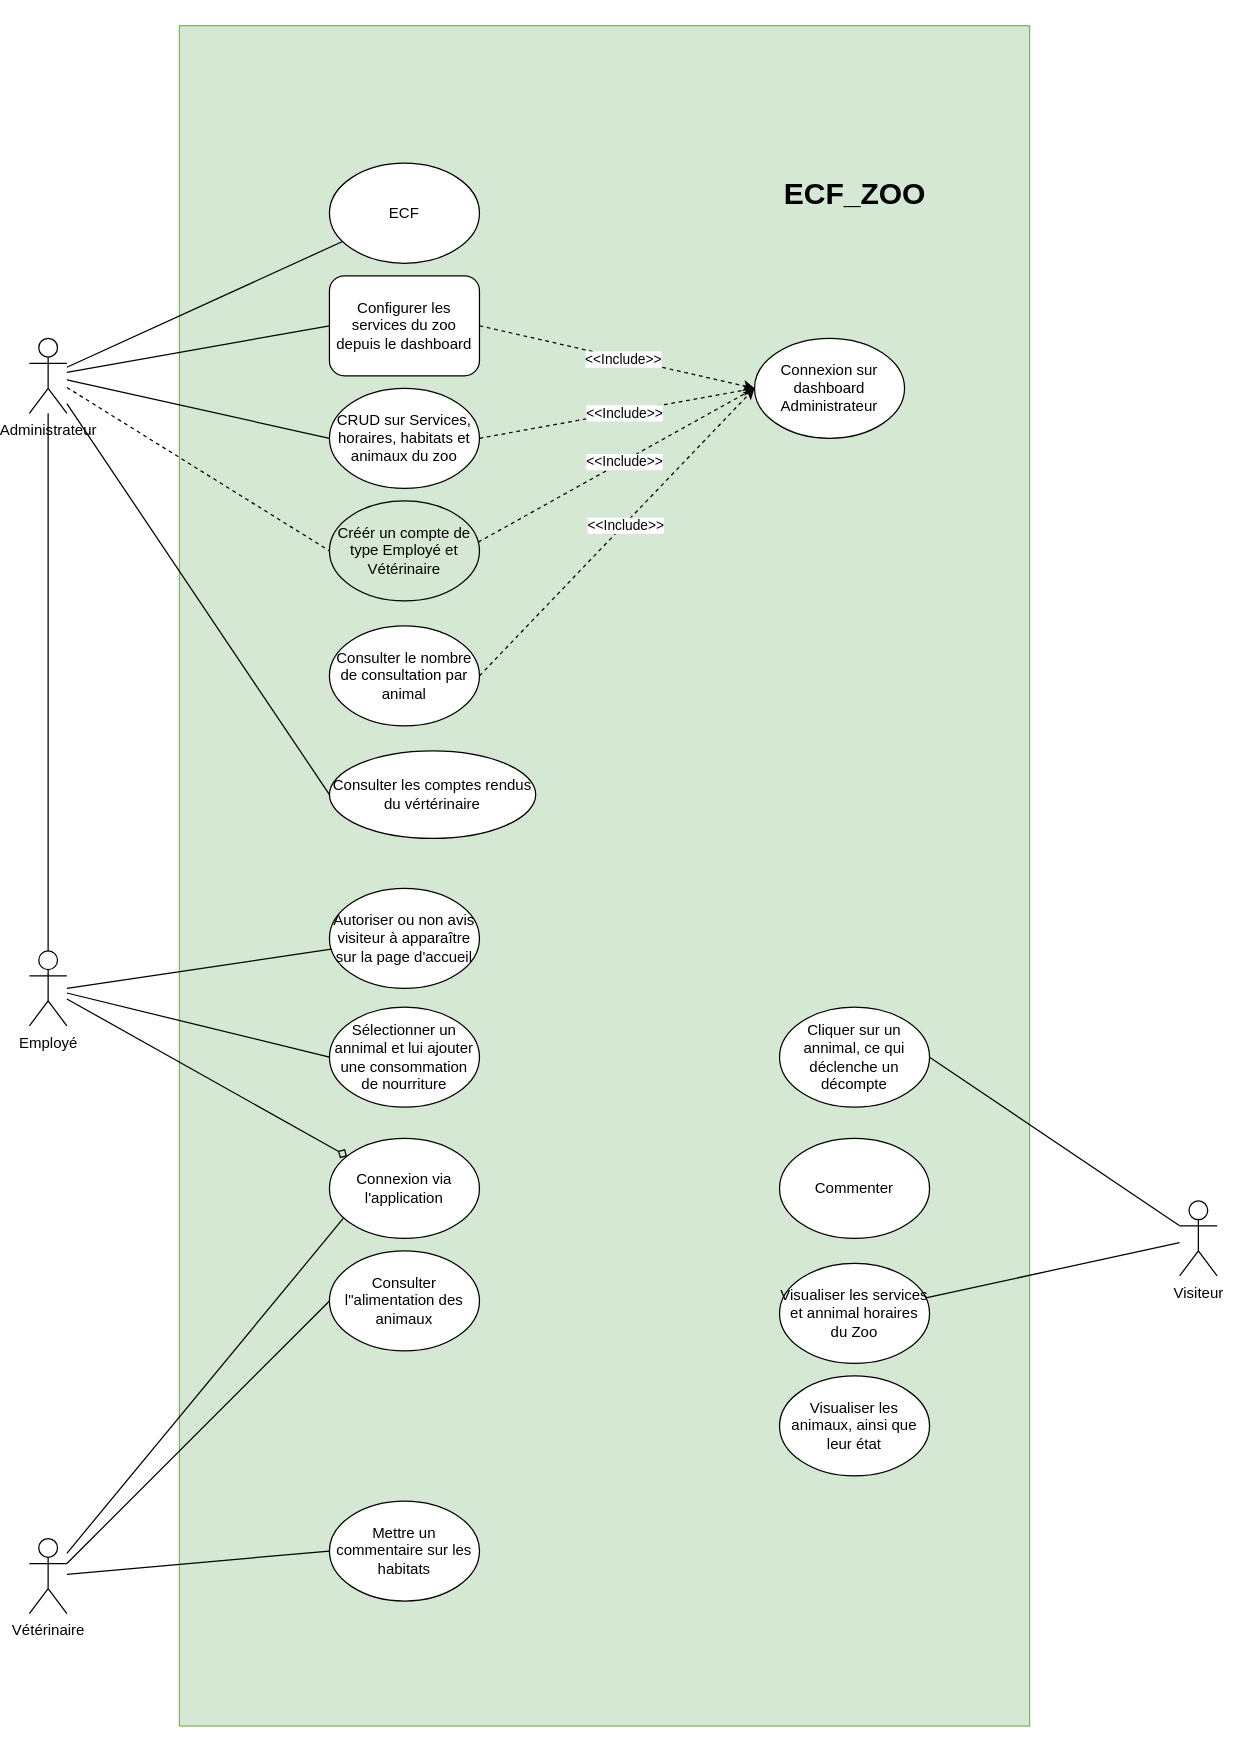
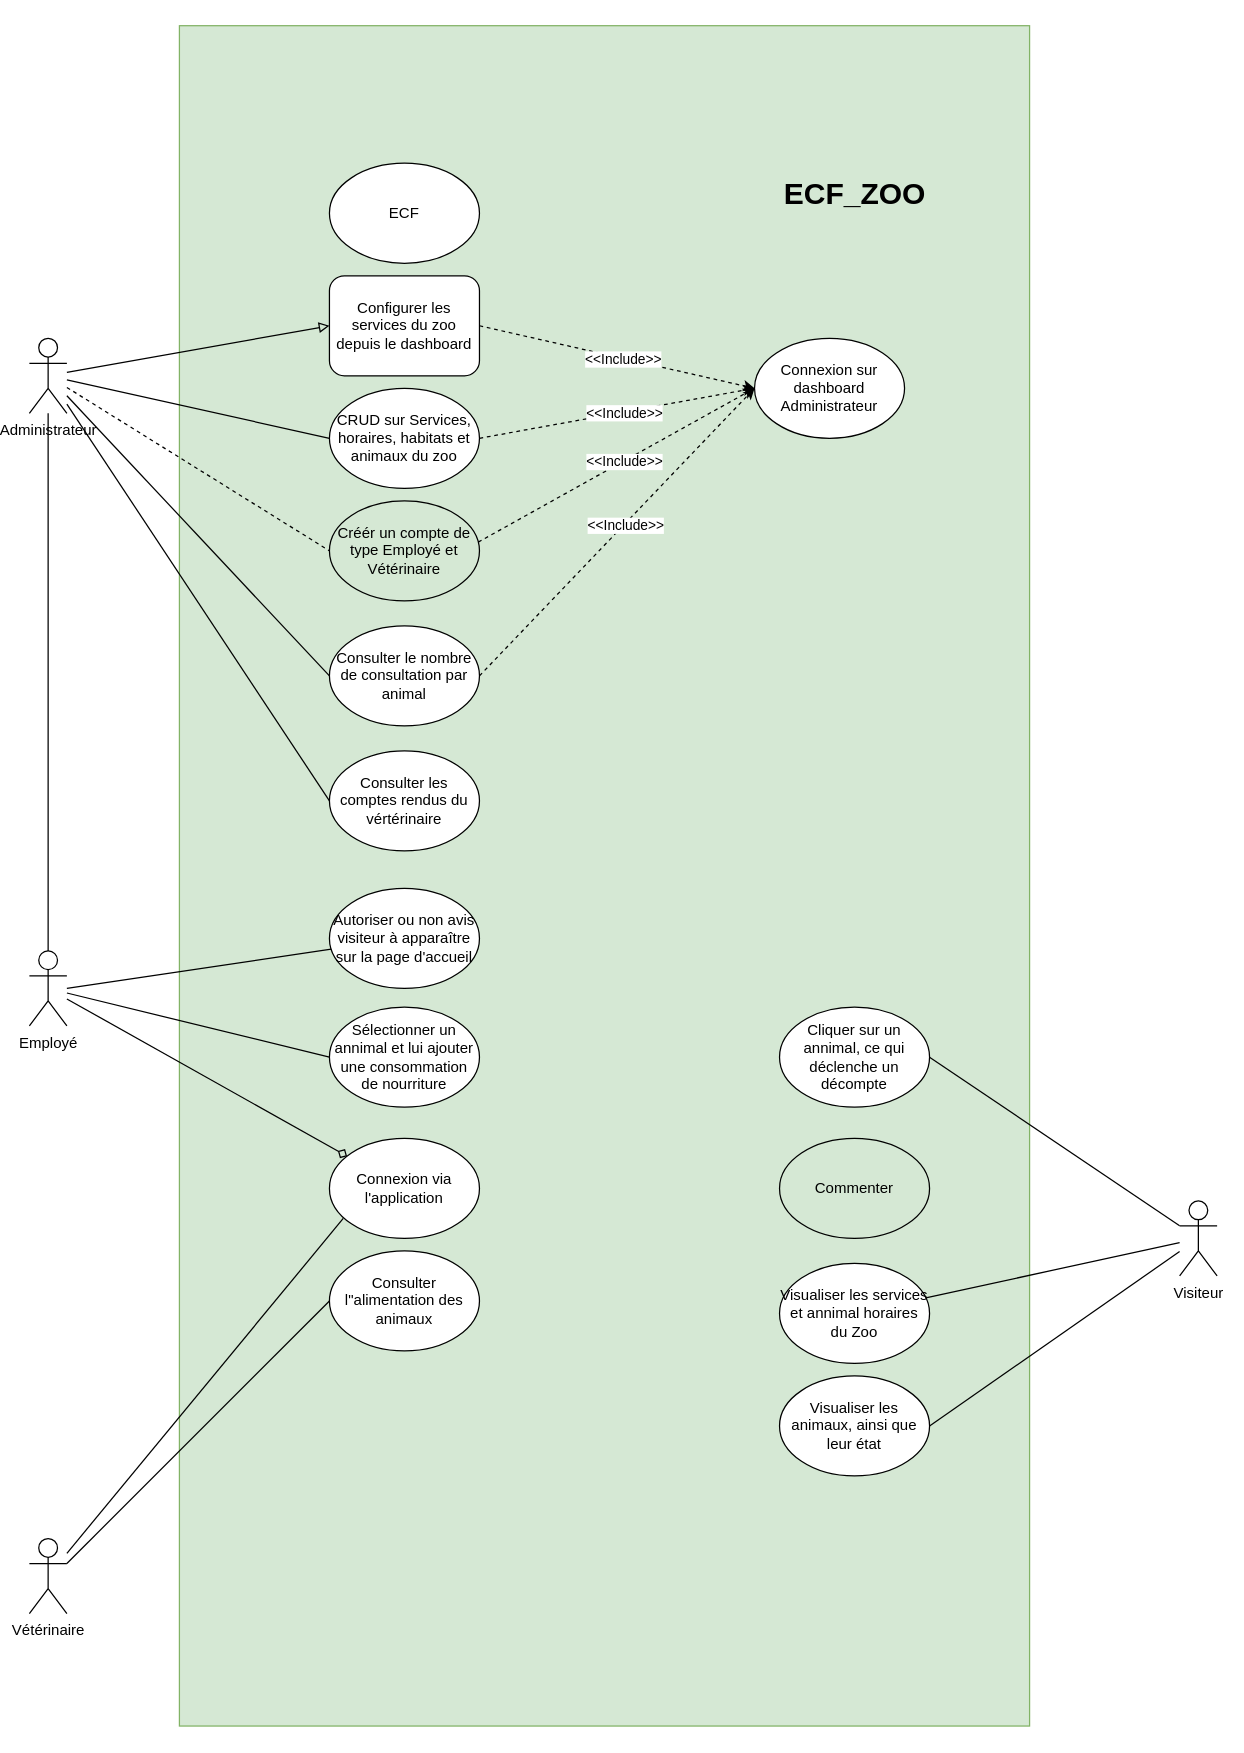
  <mxCell id="0" />
  <mxCell id="1" parent="0" />
  <mxCell id="2" value="" style="whiteSpace=wrap;html=1;fillColor=#d5e8d4;strokeColor=#82b366;" vertex="1" parent="1"><mxGeometry x="140" y="20" width="680" height="1360" as="geometry" /></mxCell>
  <mxCell id="3" value="ECF_ZOO" style="text;strokeColor=none;fillColor=none;html=1;fontSize=24;fontStyle=1;verticalAlign=middle;align=center;" vertex="1" parent="1"><mxGeometry x="630" y="135" width="100" height="40" as="geometry" /></mxCell>
  <mxCell id="4" value="Administrateur" style="shape=umlActor;verticalLabelPosition=bottom;verticalAlign=top;html=1;outlineConnect=0;" vertex="1" parent="1"><mxGeometry x="20" y="270" width="30" height="60" as="geometry" /></mxCell>
  <mxCell id="5" value="Employé" style="shape=umlActor;verticalLabelPosition=bottom;verticalAlign=top;html=1;outlineConnect=0;" vertex="1" parent="1"><mxGeometry x="20" y="760" width="30" height="60" as="geometry" /></mxCell>
  <mxCell id="6" style="rounded=0;orthogonalLoop=1;jettySize=auto;html=1;endArrow=none;endFill=0;" edge="1" parent="1" source="7" target="10"><mxGeometry relative="1" as="geometry" /></mxCell>
  <mxCell id="7" value="Visiteur" style="shape=umlActor;verticalLabelPosition=bottom;verticalAlign=top;html=1;outlineConnect=0;" vertex="1" parent="1"><mxGeometry x="940" y="960" width="30" height="60" as="geometry" /></mxCell>
  <mxCell id="8" value="Visualiser les animaux, ainsi que leur état" style="ellipse;whiteSpace=wrap;html=1;" vertex="1" parent="1"><mxGeometry x="620" y="1100" width="120" height="80" as="geometry" /></mxCell>
  <mxCell id="9" value="Autoriser ou non avis visiteur à apparaître sur la page d'accueil" style="ellipse;whiteSpace=wrap;html=1;" vertex="1" parent="1"><mxGeometry x="260" y="710" width="120" height="80" as="geometry" /></mxCell>
  <mxCell id="10" value="&lt;div&gt;Visualiser les services et annimal horaires du Zoo&lt;/div&gt;" style="ellipse;whiteSpace=wrap;html=1;" vertex="1" parent="1"><mxGeometry x="620" y="1010" width="120" height="80" as="geometry" /></mxCell>
  <mxCell id="11" value="Sélectionner un annimal et lui ajouter une consommation de nourriture" style="ellipse;whiteSpace=wrap;html=1;" vertex="1" parent="1"><mxGeometry x="260" y="805" width="120" height="80" as="geometry" /></mxCell>
  <mxCell id="12" style="rounded=0;orthogonalLoop=1;jettySize=auto;html=1;exitX=1;exitY=0.5;exitDx=0;exitDy=0;dashed=1;entryX=0;entryY=0.5;entryDx=0;entryDy=0;" edge="1" parent="1" source="14" target="17"><mxGeometry relative="1" as="geometry" /></mxCell>
  <mxCell id="13" value="&amp;lt;&amp;lt;Include&amp;gt;&amp;gt;" style="edgeLabel;html=1;align=center;verticalAlign=middle;resizable=0;points=[];" vertex="1" connectable="0" parent="12"><mxGeometry x="0.043" y="-3" relative="1" as="geometry"><mxPoint y="-3" as="offset" /></mxGeometry></mxCell>
  <mxCell id="14" value="Consulter le nombre de consultation par animal" style="ellipse;whiteSpace=wrap;html=1;" vertex="1" parent="1"><mxGeometry x="260" y="500" width="120" height="80" as="geometry" /></mxCell>
  <mxCell id="15" value="Créér un compte de type Employé et Vétérinaire" style="ellipse;whiteSpace=wrap;html=1;fillColor=#d5e8d4;" vertex="1" parent="1"><mxGeometry x="260" y="400" width="120" height="80" as="geometry" /></mxCell>
  <mxCell id="16" value="&lt;div&gt;CRUD sur Services, horaires, habitats et animaux du zoo&lt;br&gt;&lt;/div&gt;" style="ellipse;whiteSpace=wrap;html=1;" vertex="1" parent="1"><mxGeometry x="260" y="310" width="120" height="80" as="geometry" /></mxCell>
  <mxCell id="17" value="Connexion sur dashboard Administrateur" style="ellipse;whiteSpace=wrap;html=1;" vertex="1" parent="1"><mxGeometry x="600" y="270" width="120" height="80" as="geometry" /></mxCell>
- <mxCell id="18" style="rounded=0;orthogonalLoop=1;jettySize=auto;html=1;endArrow=none;endFill=0;entryX=0;entryY=0.5;entryDx=0;entryDy=0;" edge="1" parent="1" source="4" target="27"><mxGeometry relative="1" as="geometry"><mxPoint x="90" y="550" as="sourcePoint" /><mxPoint x="220" y="500" as="targetPoint" /></mxGeometry></mxCell>
+ <mxCell id="18" style="rounded=0;orthogonalLoop=1;jettySize=auto;html=1;endArrow=block;endFill=0;entryX=0;entryY=0.5;entryDx=0;entryDy=0;" edge="1" parent="1" source="4" target="27"><mxGeometry relative="1" as="geometry"><mxPoint x="90" y="550" as="sourcePoint" /><mxPoint x="220" y="500" as="targetPoint" /></mxGeometry></mxCell>
  <mxCell id="19" value="Vétérinaire" style="shape=umlActor;verticalLabelPosition=bottom;verticalAlign=top;html=1;outlineConnect=0;" vertex="1" parent="1"><mxGeometry x="20" y="1230" width="30" height="60" as="geometry" /></mxCell>
  <mxCell id="20" value="Consulter l&quot;alimentation des animaux" style="ellipse;whiteSpace=wrap;html=1;" vertex="1" parent="1"><mxGeometry x="260" y="1000" width="120" height="80" as="geometry" /></mxCell>
- <mxCell id="22" value="Commenter" style="ellipse;whiteSpace=wrap;html=1;" vertex="1" parent="1"><mxGeometry x="620" y="910" width="120" height="80" as="geometry" /></mxCell>
+ <mxCell id="21" style="rounded=0;orthogonalLoop=1;jettySize=auto;html=1;endArrow=none;endFill=0;entryX=1;entryY=0.5;entryDx=0;entryDy=0;" edge="1" parent="1" source="7" target="8"><mxGeometry relative="1" as="geometry"><mxPoint x="855.78" y="1252.88" as="sourcePoint" /><mxPoint x="719.78" y="1209.88" as="targetPoint" /></mxGeometry></mxCell>
+ <mxCell id="22" value="Commenter" style="ellipse;whiteSpace=wrap;html=1;fillColor=#d5e8d4;" vertex="1" parent="1"><mxGeometry x="620" y="910" width="120" height="80" as="geometry" /></mxCell>
  <mxCell id="23" value="&lt;div&gt;Cliquer sur un annimal, ce qui déclenche un décompte&lt;br&gt;&lt;/div&gt;" style="ellipse;whiteSpace=wrap;html=1;" vertex="1" parent="1"><mxGeometry x="620" y="805" width="120" height="80" as="geometry" /></mxCell>
  <mxCell id="24" style="rounded=0;orthogonalLoop=1;jettySize=auto;html=1;endArrow=none;endFill=0;entryX=1;entryY=0.5;entryDx=0;entryDy=0;" edge="1" parent="1" source="7" target="23"><mxGeometry relative="1" as="geometry"><mxPoint x="880" y="1127" as="sourcePoint" /><mxPoint x="750" y="1010" as="targetPoint" /></mxGeometry></mxCell>
  <mxCell id="25" value="Connexion via l'application" style="ellipse;whiteSpace=wrap;html=1;" vertex="1" parent="1"><mxGeometry x="260" y="910" width="120" height="80" as="geometry" /></mxCell>
  <mxCell id="26" style="rounded=0;orthogonalLoop=1;jettySize=auto;html=1;endArrow=diamond;endFill=0;" edge="1" parent="1" source="5" target="25"><mxGeometry relative="1" as="geometry"><mxPoint x="70" y="616.21" as="sourcePoint" /><mxPoint x="235" y="850.21" as="targetPoint" /></mxGeometry></mxCell>
  <mxCell id="27" value="&lt;div&gt;Configurer les services du zoo depuis le dashboard&lt;/div&gt;" style="whiteSpace=wrap;html=1;rounded=1;" vertex="1" parent="1"><mxGeometry x="260" y="220" width="120" height="80" as="geometry" /></mxCell>
  <mxCell id="28" style="rounded=0;orthogonalLoop=1;jettySize=auto;html=1;endArrow=none;endFill=0;entryX=0;entryY=0.5;entryDx=0;entryDy=0;dashed=1;" edge="1" parent="1" source="4" target="15"><mxGeometry relative="1" as="geometry"><mxPoint x="60" y="520" as="sourcePoint" /><mxPoint x="220" y="520" as="targetPoint" /></mxGeometry></mxCell>
  <mxCell id="29" value="ECF" style="ellipse;whiteSpace=wrap;html=1;" vertex="1" parent="1"><mxGeometry x="260" y="130" width="120" height="80" as="geometry" /></mxCell>
  <mxCell id="30" style="rounded=0;orthogonalLoop=1;jettySize=auto;html=1;endArrow=none;endFill=0;" edge="1" parent="1" source="4" target="5"><mxGeometry relative="1" as="geometry"><mxPoint x="60" y="440" as="sourcePoint" /><mxPoint x="210" y="440" as="targetPoint" /></mxGeometry></mxCell>
  <mxCell id="31" style="rounded=0;orthogonalLoop=1;jettySize=auto;html=1;endArrow=none;endFill=0;entryX=0;entryY=0.5;entryDx=0;entryDy=0;" edge="1" parent="1" source="4" target="16"><mxGeometry relative="1" as="geometry"><mxPoint x="60" y="526" as="sourcePoint" /><mxPoint x="250" y="480" as="targetPoint" /></mxGeometry></mxCell>
- <mxCell id="32" value="Consulter les comptes rendus du vértérinaire" style="ellipse;whiteSpace=wrap;html=1;" vertex="1" parent="1"><mxGeometry x="260" y="600" width="165" height="70" as="geometry" /></mxCell>
- <mxCell id="33" style="rounded=0;orthogonalLoop=1;jettySize=auto;html=1;endArrow=none;endFill=0;" edge="1" parent="1" source="4" target="29"><mxGeometry relative="1" as="geometry"><mxPoint x="60" y="549.63" as="sourcePoint" /><mxPoint x="260" y="661.63" as="targetPoint" /></mxGeometry></mxCell>
+ <mxCell id="32" value="Consulter les comptes rendus du vértérinaire" style="ellipse;whiteSpace=wrap;html=1;" vertex="1" parent="1"><mxGeometry x="260" y="600" width="120" height="80" as="geometry" /></mxCell>
+ <mxCell id="33" style="rounded=0;orthogonalLoop=1;jettySize=auto;html=1;endArrow=none;endFill=0;entryX=0;entryY=0.5;entryDx=0;entryDy=0;" edge="1" parent="1" source="4" target="14"><mxGeometry relative="1" as="geometry"><mxPoint x="60" y="549.63" as="sourcePoint" /><mxPoint x="260" y="661.63" as="targetPoint" /></mxGeometry></mxCell>
  <mxCell id="34" style="rounded=0;orthogonalLoop=1;jettySize=auto;html=1;exitX=1;exitY=0.5;exitDx=0;exitDy=0;dashed=1;entryX=0;entryY=0.5;entryDx=0;entryDy=0;" edge="1" parent="1" source="16" target="17"><mxGeometry relative="1" as="geometry"><mxPoint x="400" y="540" as="sourcePoint" /><mxPoint x="640" y="360" as="targetPoint" /></mxGeometry></mxCell>
  <mxCell id="35" value="&amp;lt;&amp;lt;Include&amp;gt;&amp;gt;" style="edgeLabel;html=1;align=center;verticalAlign=middle;resizable=0;points=[];" vertex="1" connectable="0" parent="34"><mxGeometry x="0.043" y="-3" relative="1" as="geometry"><mxPoint y="-3" as="offset" /></mxGeometry></mxCell>
  <mxCell id="36" style="rounded=0;orthogonalLoop=1;jettySize=auto;html=1;exitX=1;exitY=0.5;exitDx=0;exitDy=0;dashed=1;entryX=0;entryY=0.5;entryDx=0;entryDy=0;" edge="1" parent="1" source="27" target="17"><mxGeometry relative="1" as="geometry"><mxPoint x="400" y="470" as="sourcePoint" /><mxPoint x="630" y="500" as="targetPoint" /></mxGeometry></mxCell>
  <mxCell id="37" value="&amp;lt;&amp;lt;Include&amp;gt;&amp;gt;" style="edgeLabel;html=1;align=center;verticalAlign=middle;resizable=0;points=[];" vertex="1" connectable="0" parent="36"><mxGeometry x="0.043" y="-3" relative="1" as="geometry"><mxPoint y="-3" as="offset" /></mxGeometry></mxCell>
- <mxCell id="38" style="rounded=0;orthogonalLoop=1;jettySize=auto;html=1;exitX=0.992;exitY=0.413;exitDx=0;exitDy=0;dashed=1;entryX=0;entryY=0.5;entryDx=0;entryDy=0;exitPerimeter=0;endArrow=none;" edge="1" parent="1" source="15" target="17"><mxGeometry relative="1" as="geometry"><mxPoint x="380" y="640" as="sourcePoint" /><mxPoint x="620" y="460" as="targetPoint" /></mxGeometry></mxCell>
+ <mxCell id="38" style="rounded=0;orthogonalLoop=1;jettySize=auto;html=1;exitX=0.992;exitY=0.413;exitDx=0;exitDy=0;dashed=1;entryX=0;entryY=0.5;entryDx=0;entryDy=0;exitPerimeter=0;" edge="1" parent="1" source="15" target="17"><mxGeometry relative="1" as="geometry"><mxPoint x="380" y="640" as="sourcePoint" /><mxPoint x="620" y="460" as="targetPoint" /></mxGeometry></mxCell>
  <mxCell id="39" value="&amp;lt;&amp;lt;Include&amp;gt;&amp;gt;" style="edgeLabel;html=1;align=center;verticalAlign=middle;resizable=0;points=[];" vertex="1" connectable="0" parent="38"><mxGeometry x="0.043" y="-3" relative="1" as="geometry"><mxPoint y="-3" as="offset" /></mxGeometry></mxCell>
  <mxCell id="40" style="rounded=0;orthogonalLoop=1;jettySize=auto;html=1;endArrow=none;endFill=0;entryX=0;entryY=0.5;entryDx=0;entryDy=0;" edge="1" parent="1" source="4" target="32"><mxGeometry relative="1" as="geometry"><mxPoint x="60" y="640.33" as="sourcePoint" /><mxPoint x="260" y="742.33" as="targetPoint" /></mxGeometry></mxCell>
  <mxCell id="41" style="rounded=0;orthogonalLoop=1;jettySize=auto;html=1;endArrow=none;endFill=0;" edge="1" parent="1" target="9"><mxGeometry relative="1" as="geometry"><mxPoint x="50" y="790" as="sourcePoint" /><mxPoint x="260" y="782.67" as="targetPoint" /></mxGeometry></mxCell>
  <mxCell id="42" style="rounded=0;orthogonalLoop=1;jettySize=auto;html=1;endArrow=none;endFill=0;entryX=0;entryY=0.5;entryDx=0;entryDy=0;" edge="1" parent="1" source="5" target="11"><mxGeometry relative="1" as="geometry"><mxPoint x="60" y="842" as="sourcePoint" /><mxPoint x="270" y="805" as="targetPoint" /></mxGeometry></mxCell>
  <mxCell id="43" style="rounded=0;orthogonalLoop=1;jettySize=auto;html=1;endArrow=none;endFill=0;entryX=0.092;entryY=0.8;entryDx=0;entryDy=0;entryPerimeter=0;" edge="1" parent="1" source="19" target="25"><mxGeometry relative="1" as="geometry"><mxPoint x="50" y="830.33" as="sourcePoint" /><mxPoint x="260" y="1063.33" as="targetPoint" /></mxGeometry></mxCell>
  <mxCell id="44" style="rounded=0;orthogonalLoop=1;jettySize=auto;html=1;endArrow=none;endFill=0;entryX=0;entryY=0.5;entryDx=0;entryDy=0;exitX=1;exitY=0.333;exitDx=0;exitDy=0;exitPerimeter=0;" edge="1" parent="1" source="19" target="20"><mxGeometry relative="1" as="geometry"><mxPoint x="20" y="1227" as="sourcePoint" /><mxPoint x="241" y="950" as="targetPoint" /></mxGeometry></mxCell>
- <mxCell id="45" value="Mettre un commentaire sur les habitats" style="ellipse;whiteSpace=wrap;html=1;" vertex="1" parent="1"><mxGeometry x="260" y="1200" width="120" height="80" as="geometry" /></mxCell>
- <mxCell id="46" style="rounded=0;orthogonalLoop=1;jettySize=auto;html=1;endArrow=none;endFill=0;entryX=0;entryY=0.5;entryDx=0;entryDy=0;" edge="1" parent="1" source="19" target="45"><mxGeometry relative="1" as="geometry"><mxPoint x="70" y="1300" as="sourcePoint" /><mxPoint x="280" y="1090" as="targetPoint" /></mxGeometry></mxCell>
